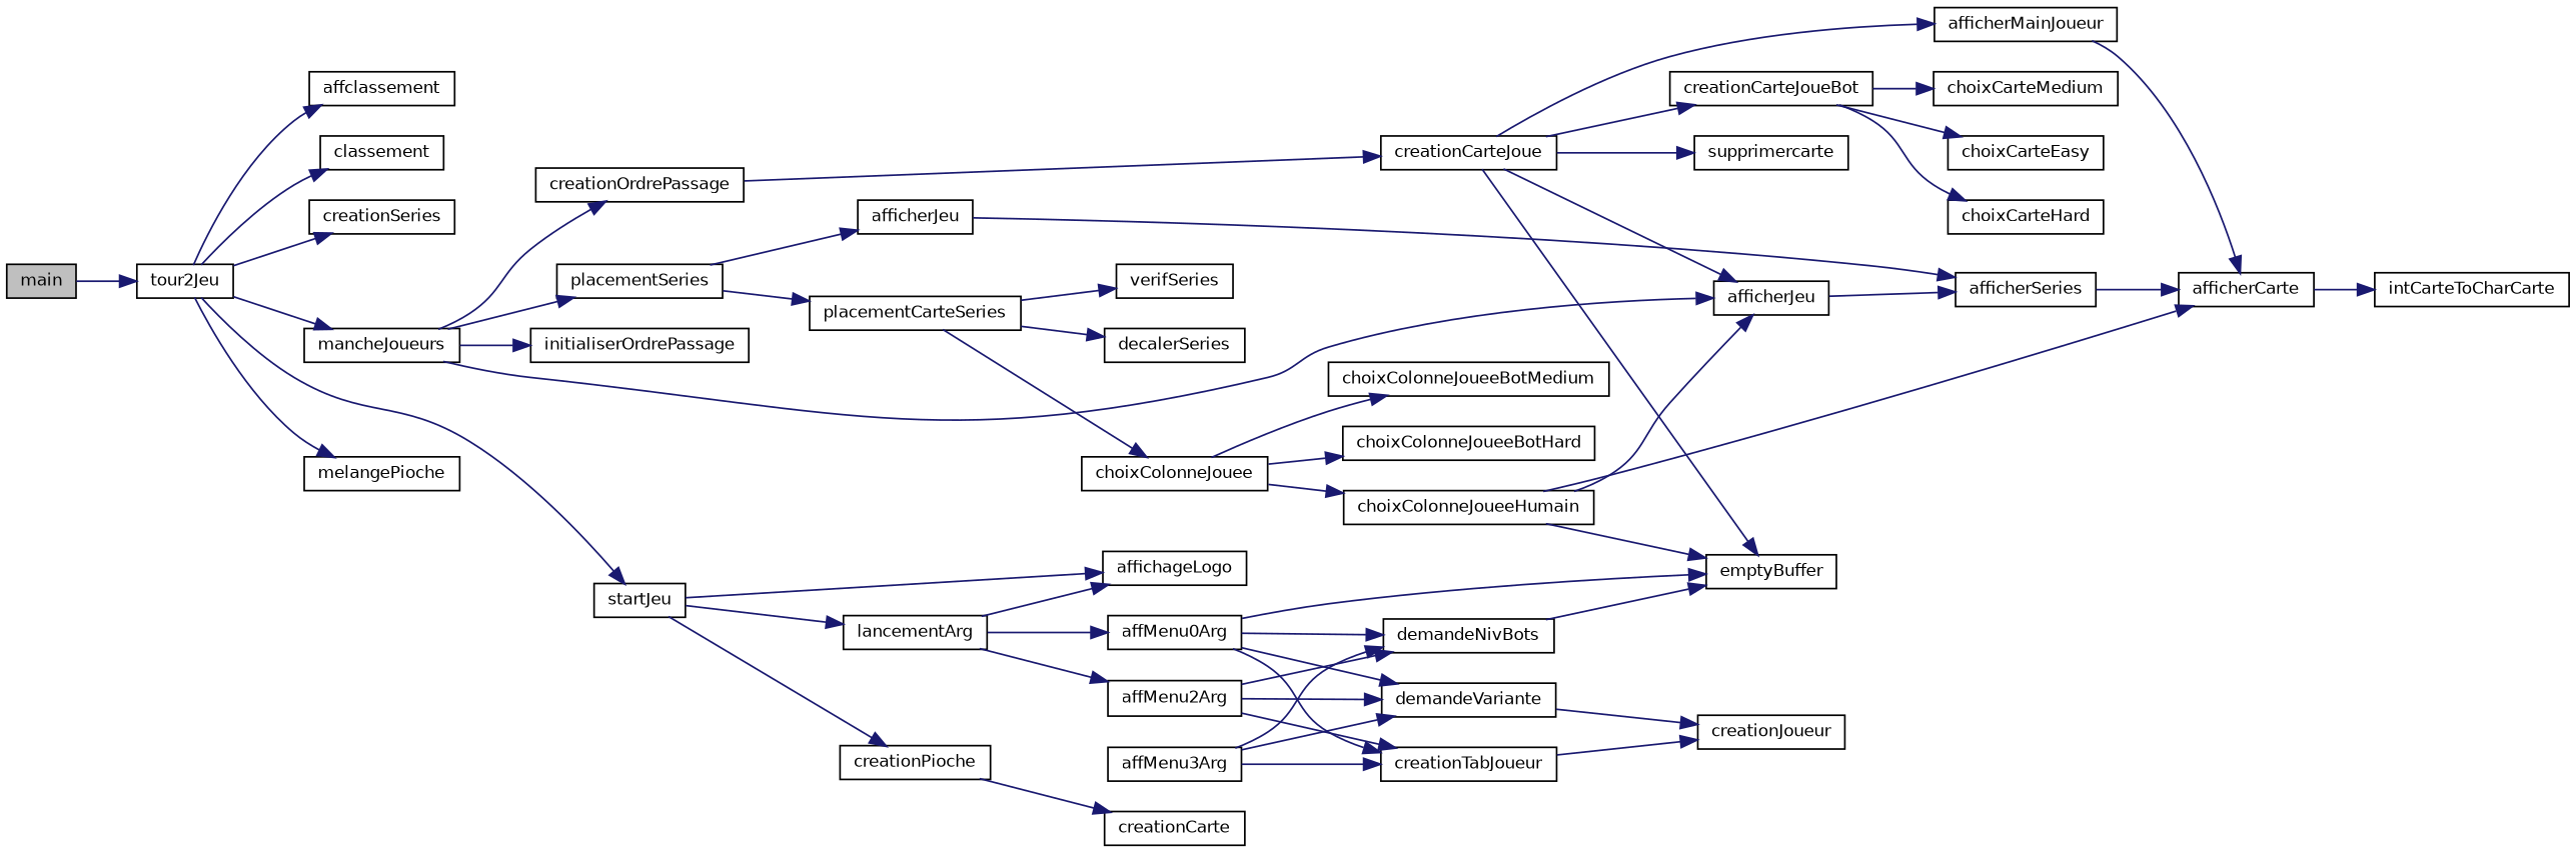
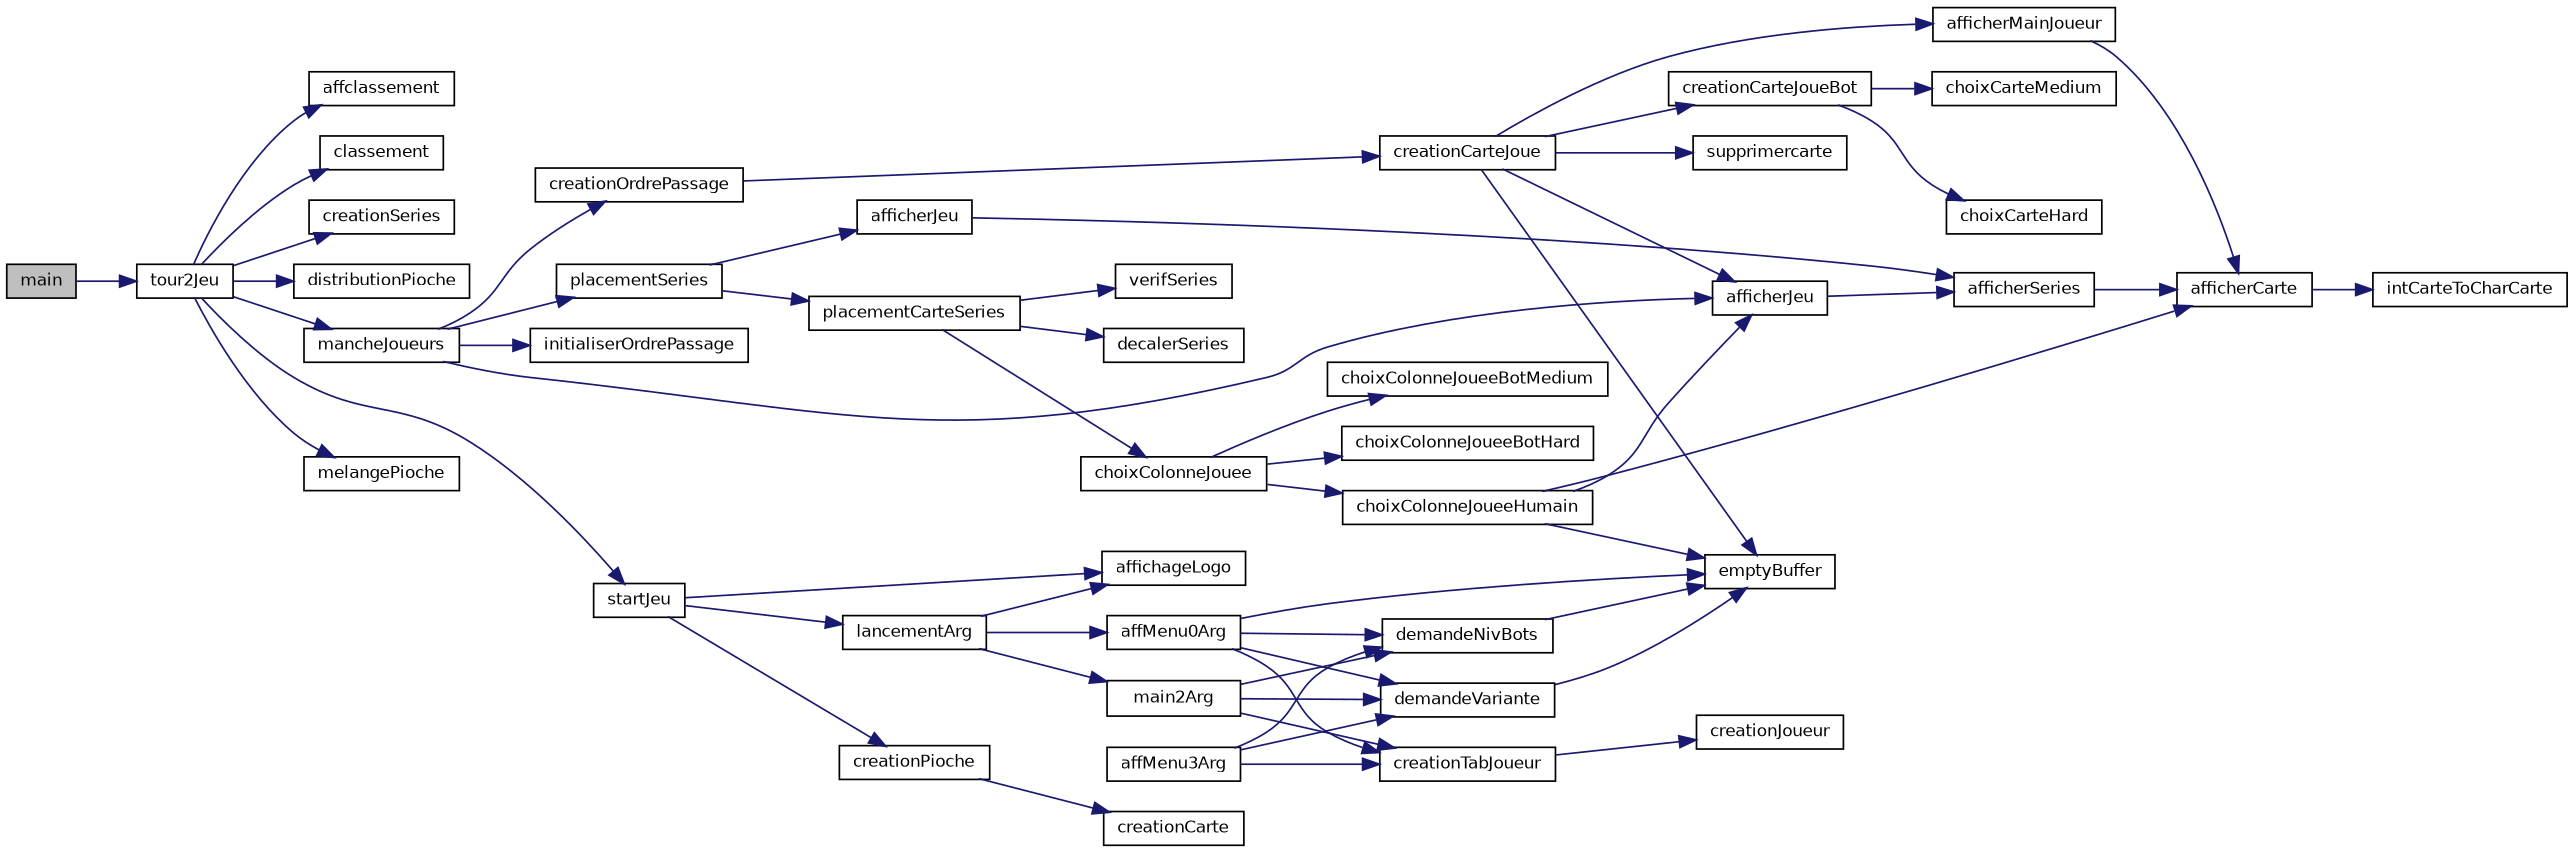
  digraph {
    rankdir=LR
    node [color=black fillcolor=white fontname=Helvetica fontsize=10 shape=record style=filled]
    edge [color=midnightblue fontname=Helvetica fontsize=10 labelfontname=Helvetica labelfontsize=10 style=solid]
    n1 [fillcolor=grey75 fontcolor=black height=0.2 label=main width=0.4]
    n2 [height=0.2 label=tour2Jeu width=0.4]
    n3 [height=0.2 label=affclassement width=0.4]
    n4 [height=0.2 label=classement width=0.4]
    n5 [height=0.2 label=creationSeries width=0.4]
+   n6 [height=0.2 label=distributionPioche width=0.4]
    n7 [height=0.2 label=mancheJoueurs width=0.4]
    n8 [height=0.2 label=melangePioche width=0.4]
    n9 [height=0.2 label=startJeu width=0.4]
    n10 [height=0.2 label=afficherJeu width=0.4]
    n11 [height=0.2 label=creationOrdrePassage width=0.4]
    n12 [height=0.2 label=initialiserOrdrePassage width=0.4]
    n13 [height=0.2 label=placementSeries width=0.4]
    n14 [height=0.2 label=affichageLogo width=0.4]
    n15 [height=0.2 label=creationPioche width=0.4]
    n16 [height=0.2 label=lancementArg width=0.4]
    n17 [height=0.2 label=afficherSeries width=0.4]
    n18 [height=0.2 label=creationCarteJoue width=0.4]
    n19 [height=0.2 label=afficherJeu width=0.4]
    n20 [height=0.2 label=placementCarteSeries width=0.4]
    n21 [height=0.2 label=afficherCarte width=0.4]
    n22 [height=0.2 label=intCarteToCharCarte width=0.4]
    n23 [height=0.2 label=afficherMainJoueur width=0.4]
    n24 [height=0.2 label=creationCarteJoueBot width=0.4]
    n25 [height=0.2 label=emptyBuffer width=0.4]
    n26 [height=0.2 label=supprimercarte width=0.4]
-   n27 [height=0.2 label=choixCarteEasy width=0.4]
    n28 [height=0.2 label=choixCarteHard width=0.4]
    n29 [height=0.2 label=choixCarteMedium width=0.4]
    n30 [height=0.2 label=choixColonneJouee width=0.4]
    n31 [height=0.2 label=decalerSeries width=0.4]
    n32 [height=0.2 label=verifSeries width=0.4]
    n33 [height=0.2 label=choixColonneJoueeBotHard width=0.4]
    n34 [height=0.2 label=choixColonneJoueeBotMedium width=0.4]
    n35 [height=0.2 label=choixColonneJoueeHumain width=0.4]
    n36 [height=0.2 label=creationCarte width=0.4]
    n37 [height=0.2 label=affMenu0Arg width=0.4]
-   n38 [height=0.2 label=affMenu2Arg width=0.4]
+   n38 [height=0.2 label=main2Arg width=0.4]
    n39 [height=0.2 label=creationTabJoueur width=0.4]
    n40 [height=0.2 label=demandeNivBots width=0.4]
    n41 [height=0.2 label=demandeVariante width=0.4]
    n42 [height=0.2 label=affMenu3Arg width=0.4]
    n43 [height=0.2 label=creationJoueur width=0.4]
    n1 -> n2
    n2 -> n3
    n2 -> n4
    n2 -> n5
+   n2 -> n6
    n2 -> n7
    n2 -> n8
    n2 -> n9
    n7 -> n10
    n7 -> n11
    n7 -> n12
    n7 -> n13
    n9 -> n14
    n9 -> n15
    n9 -> n16
    n10 -> n17
    n11 -> n18
    n13 -> n19
    n13 -> n20
    n15 -> n36
    n16 -> n14
    n16 -> n37
    n16 -> n38
    n17 -> n21
    n18 -> n10
    n18 -> n23
    n18 -> n24
    n18 -> n25
    n18 -> n26
    n19 -> n17
    n20 -> n30
    n20 -> n31
    n20 -> n32
    n21 -> n22
    n23 -> n21
-   n24 -> n27
    n24 -> n28
    n24 -> n29
    n30 -> n33
    n30 -> n34
    n30 -> n35
    n35 -> n10
    n35 -> n21
    n35 -> n25
    n37 -> n25
    n37 -> n39
    n37 -> n40
    n37 -> n41
    n38 -> n39
    n38 -> n40
    n38 -> n41
    n39 -> n43
    n40 -> n25
-   n41 -> n43
+   n41 -> n25
    n42 -> n39
    n42 -> n40
    n42 -> n41
  }
